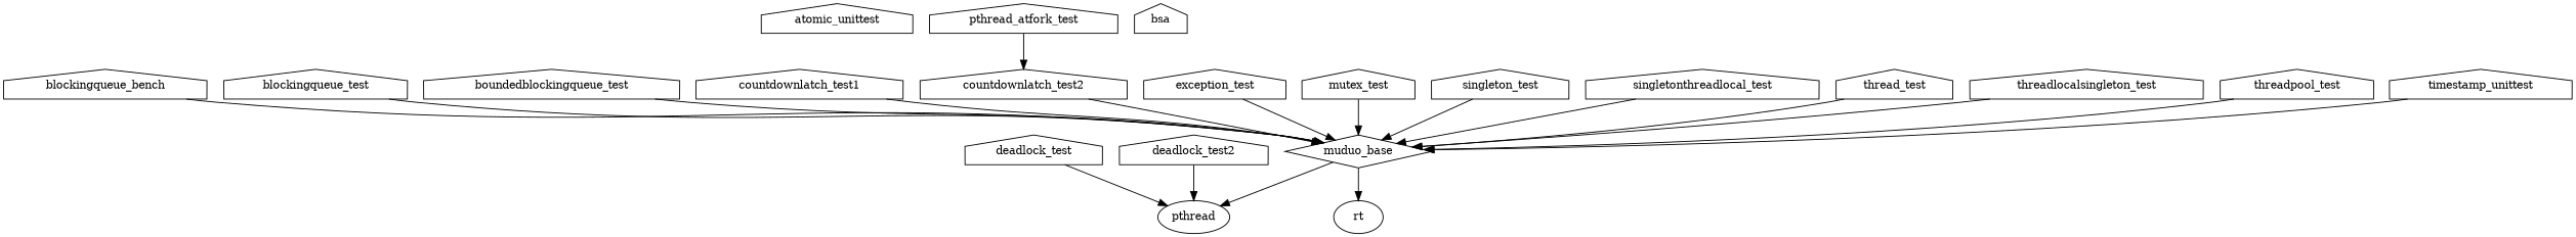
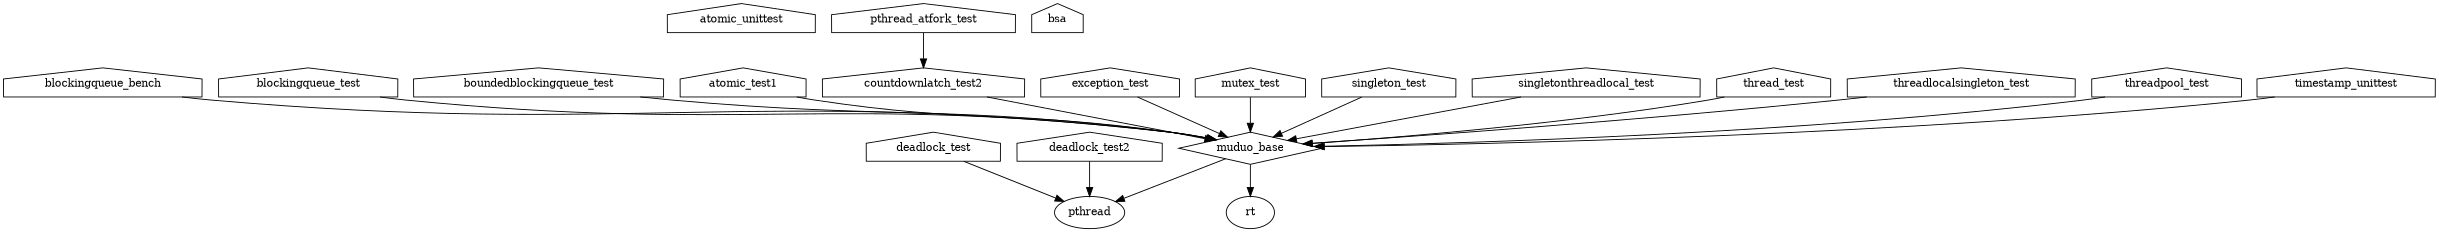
  digraph {
    node [fontsize=12 shape=house]
    n1 [label=atomic_unittest]
    n2 [label=blockingqueue_bench]
    n3 [label=muduo_base shape=diamond]
    n4 [label=pthread shape=ellipse]
    n5 [label=rt shape=ellipse]
    n6 [label=blockingqueue_test]
    n7 [label=boundedblockingqueue_test]
    n8 [label=bsa]
-   n9 [label=countdownlatch_test1]
+   n9 [label=atomic_test1]
    n10 [label=countdownlatch_test2]
    n11 [label=deadlock_test]
    n12 [label=deadlock_test2]
    n13 [label=exception_test]
    n14 [label=mutex_test]
    n15 [label=pthread_atfork_test]
    n16 [label=singleton_test]
    n17 [label=singletonthreadlocal_test]
    n18 [label=thread_test]
    n19 [label=threadlocalsingleton_test]
    n20 [label=threadpool_test]
    n21 [label=timestamp_unittest]
    n2 -> n3
    n3 -> n4
    n3 -> n5
    n6 -> n3
    n7 -> n3
    n9 -> n3
    n10 -> n3
    n11 -> n4
    n12 -> n4
    n13 -> n3
    n14 -> n3
    n15 -> n10
    n16 -> n3
    n17 -> n3
    n18 -> n3
    n19 -> n3
    n20 -> n3
    n21 -> n3
  }
